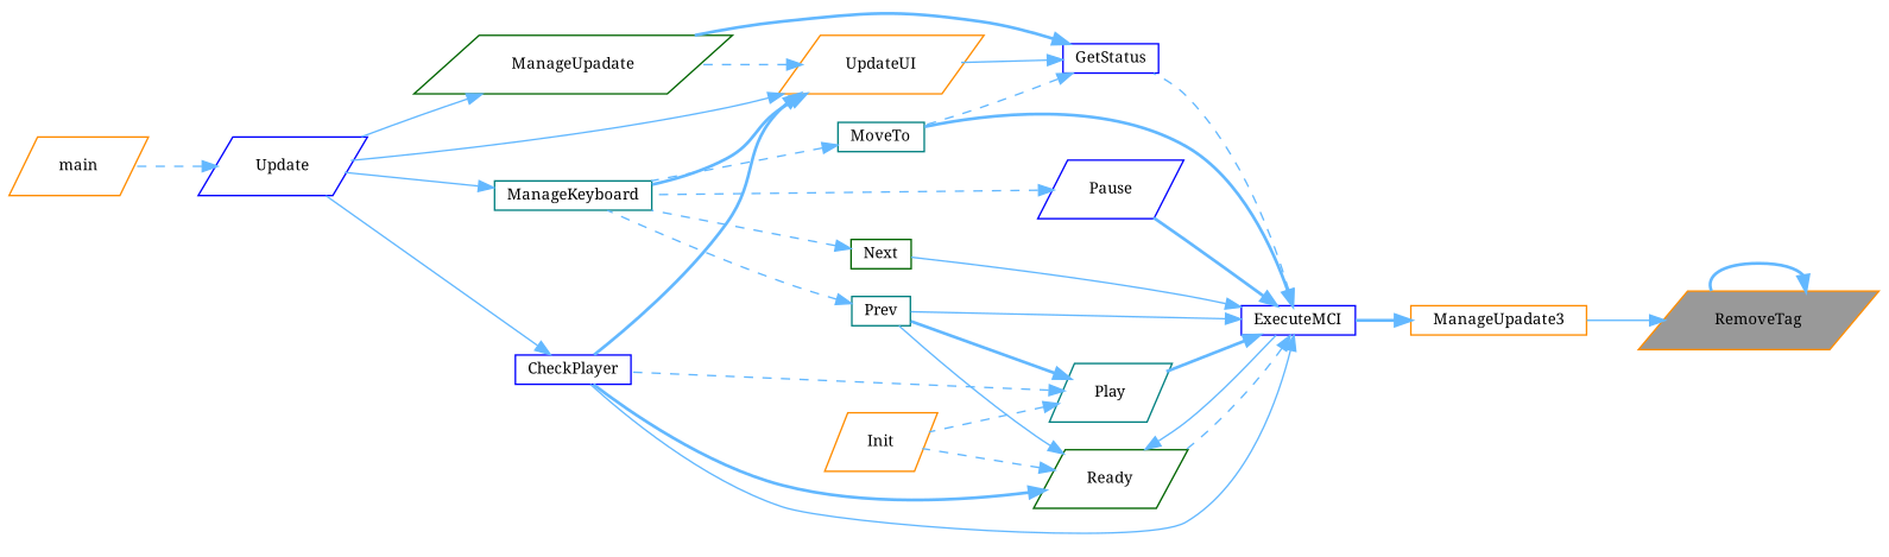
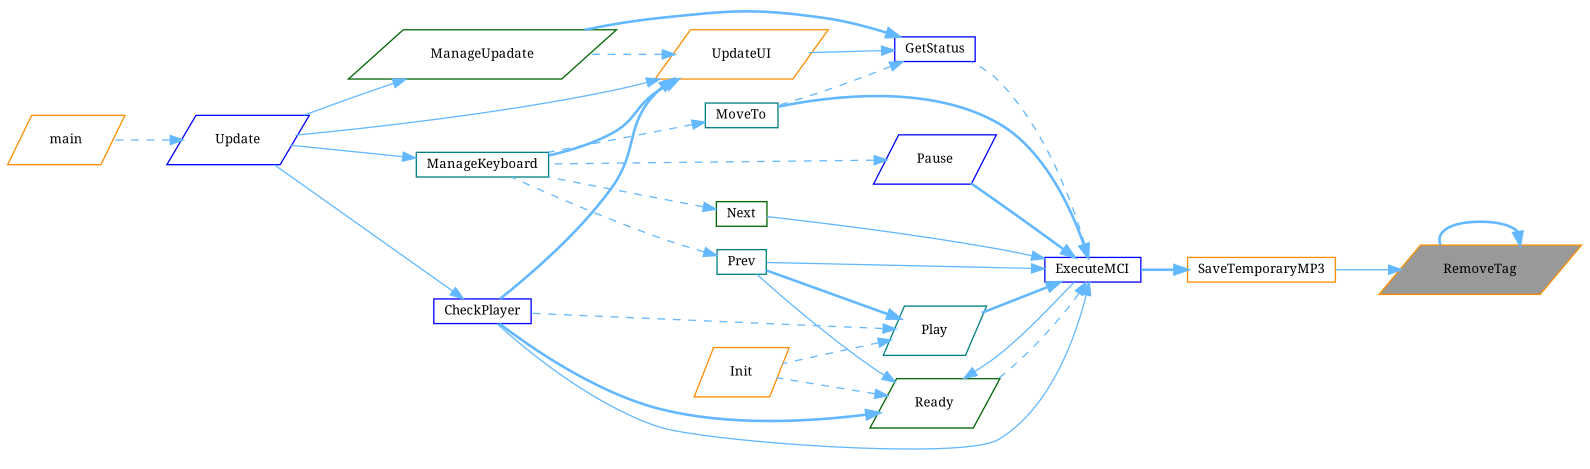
  digraph {
    fontname="Noto Serif"
    rankdir=RL
    node [color=darkorange fillcolor=white fontname="Noto Serif" fontsize=10 shape=parallelogram style=filled]
    edge [color=steelblue1 dir=back fontname="Noto Serif" fontsize=10 labelfontname=Helvetica labelfontsize=10 style=dashed]
    n1 [fillcolor=grey60 fontcolor=black height=0.2 label=RemoveTag width=0.4]
-   n2 [height=0.2 label=ManageUpadate3 shape=box width=0.4]
+   n2 [height=0.2 label=SaveTemporaryMP3 shape=box width=0.4]
    n3 [color=blue height=0.2 label=ExecuteMCI shape=box width=0.4]
    n4 [color=blue height=0.2 label=CheckPlayer shape=box width=0.4]
    n5 [color=blue height=0.2 label=GetStatus shape=box width=0.4]
    n6 [color=teal height=0.2 label=MoveTo shape=box width=0.4]
    n7 [color=darkgreen height=0.2 label=Next shape=box width=0.4]
    n8 [color=blue height=0.2 label=Pause width=0.4]
    n9 [color=teal height=0.2 label=Play width=0.4]
    n10 [color=teal height=0.2 label=Prev shape=box width=0.4]
    n11 [color=darkgreen height=0.2 label=Ready width=0.4]
    n12 [color=blue height=0.2 label=Update width=0.4]
    n13 [color=darkgreen height=0.2 label=ManageUpadate width=0.4]
    n14 [height=0.2 label=UpdateUI width=0.4]
    n15 [color=teal height=0.2 label=ManageKeyboard shape=box width=0.4]
    n16 [height=0.2 label=Init width=0.4]
    n17 [height=0.2 label=main width=0.4]
    n1 -> n1 [style=bold]
    n1 -> n2 [style=solid]
    n2 -> n3 [style=bold]
    n3 -> n4 [style=solid]
    n3 -> n5
    n3 -> n6 [style=bold]
    n3 -> n7 [style=solid]
    n3 -> n8 [style=bold]
    n3 -> n9 [style=bold]
    n3 -> n10 [style=solid]
    n3 -> n11
    n4 -> n12 [style=solid]
    n5 -> n6
    n5 -> n13 [style=bold]
    n5 -> n14 [style=solid]
    n6 -> n15
    n7 -> n15
    n8 -> n15
    n9 -> n4
    n9 -> n10 [style=bold]
    n9 -> n16
    n10 -> n15
    n11 -> n3 [style=solid]
    n11 -> n4 [style=bold]
    n11 -> n10 [style=solid]
    n11 -> n16
    n12 -> n17
    n13 -> n12 [style=solid]
    n14 -> n4 [style=bold]
    n14 -> n12 [style=solid]
    n14 -> n13
    n14 -> n15 [style=bold]
    n15 -> n12 [style=solid]
  }
